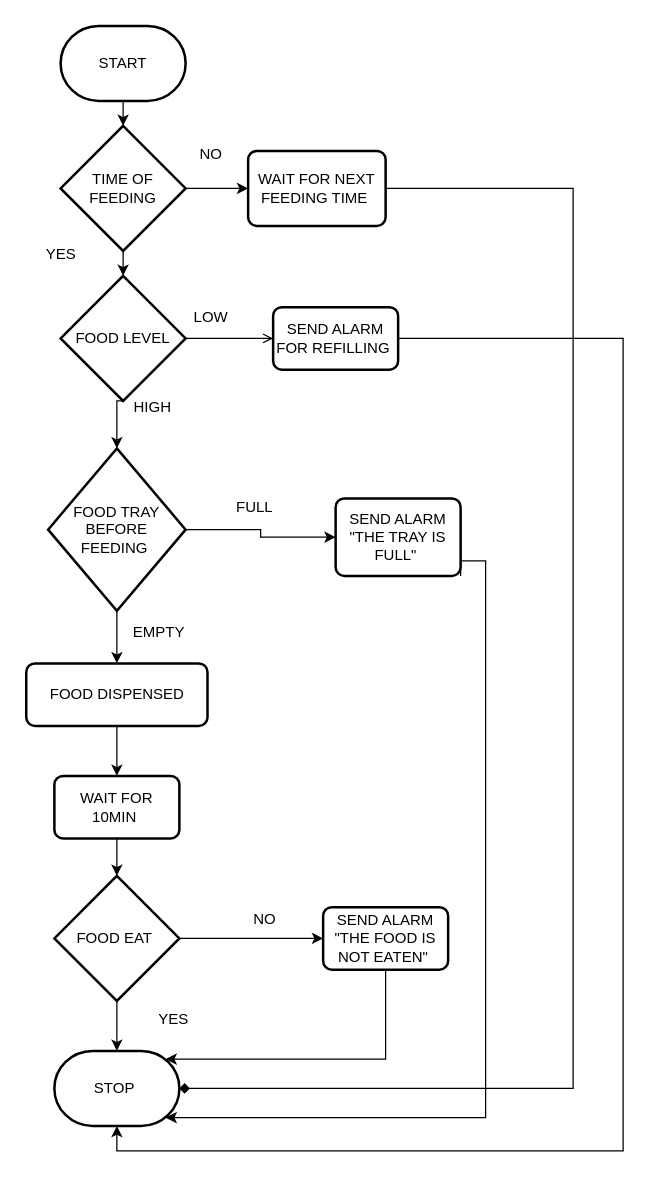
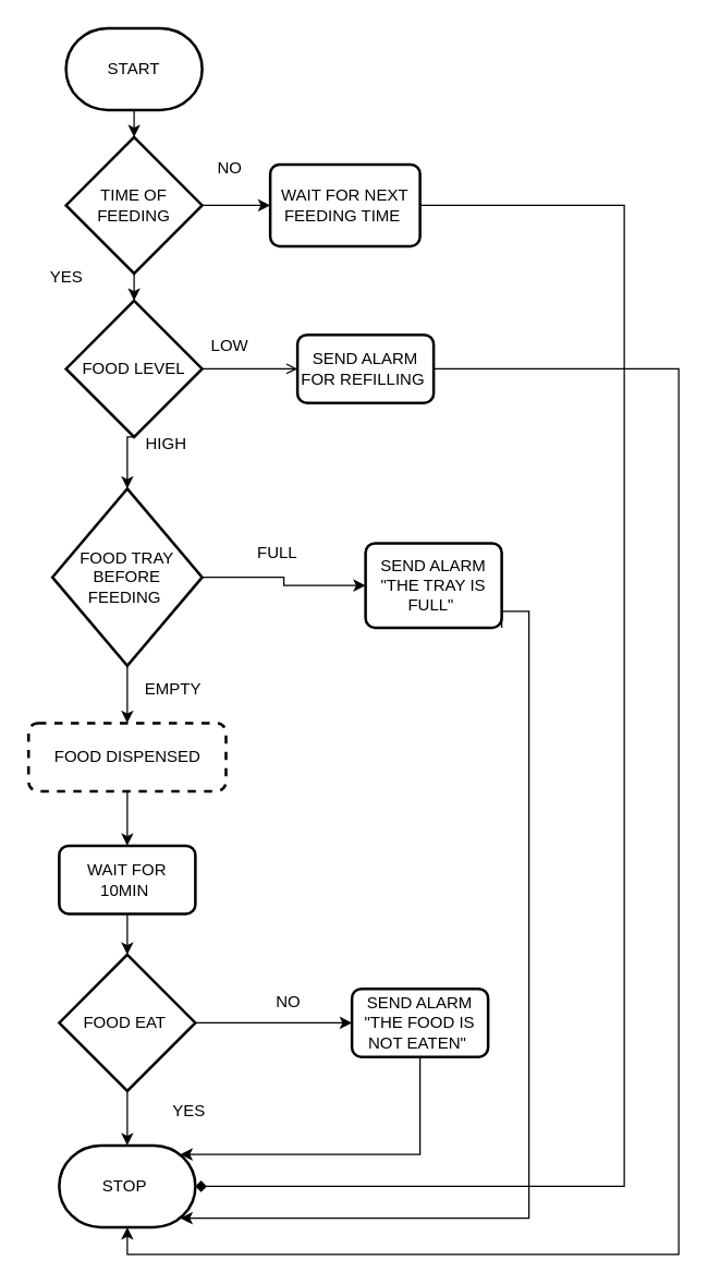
  <mxCell id="0" />
  <mxCell id="1" parent="0" />
  <mxCell id="2" style="edgeStyle=orthogonalEdgeStyle;rounded=0;orthogonalLoop=1;jettySize=auto;html=1;exitX=1;exitY=0.5;exitDx=0;exitDy=0;exitPerimeter=0;" parent="1" source="3" edge="1"><mxGeometry relative="1" as="geometry"><mxPoint x="198" y="150" as="targetPoint" /></mxGeometry></mxCell>
  <mxCell id="3" value="TIME OF FEEDING" style="strokeWidth=2;html=1;shape=mxgraph.flowchart.decision;whiteSpace=wrap;" parent="1" vertex="1"><mxGeometry x="48" y="100" width="100" height="100" as="geometry" /></mxCell>
  <mxCell id="4" style="edgeStyle=orthogonalEdgeStyle;rounded=0;orthogonalLoop=1;jettySize=auto;html=1;exitX=1;exitY=0.5;exitDx=0;exitDy=0;exitPerimeter=0;endArrow=open;" parent="1" source="5" target="15" edge="1"><mxGeometry relative="1" as="geometry" /></mxCell>
  <mxCell id="5" value="FOOD LEVEL" style="strokeWidth=2;html=1;shape=mxgraph.flowchart.decision;whiteSpace=wrap;" parent="1" vertex="1"><mxGeometry x="48" y="220" width="100" height="100" as="geometry" /></mxCell>
  <mxCell id="6" style="edgeStyle=orthogonalEdgeStyle;rounded=0;orthogonalLoop=1;jettySize=auto;html=1;exitX=1;exitY=0.5;exitDx=0;exitDy=0;exitPerimeter=0;" parent="1" source="8" target="20" edge="1"><mxGeometry relative="1" as="geometry" /></mxCell>
  <mxCell id="7" style="edgeStyle=orthogonalEdgeStyle;rounded=0;orthogonalLoop=1;jettySize=auto;html=1;exitX=0.5;exitY=1;exitDx=0;exitDy=0;exitPerimeter=0;entryX=0.5;entryY=0;entryDx=0;entryDy=0;" parent="1" source="8" target="10" edge="1"><mxGeometry relative="1" as="geometry" /></mxCell>
  <mxCell id="8" value="FOOD TRAY BEFORE FEEDING&amp;nbsp;" style="strokeWidth=2;html=1;shape=mxgraph.flowchart.decision;whiteSpace=wrap;" parent="1" vertex="1"><mxGeometry x="38" y="358" width="110" height="130" as="geometry" /></mxCell>
  <mxCell id="9" style="edgeStyle=orthogonalEdgeStyle;rounded=0;orthogonalLoop=1;jettySize=auto;html=1;exitX=0.5;exitY=1;exitDx=0;exitDy=0;entryX=0.5;entryY=0;entryDx=0;entryDy=0;" parent="1" source="10" target="16" edge="1"><mxGeometry relative="1" as="geometry" /></mxCell>
- <mxCell id="10" value="FOOD DISPENSED" style="rounded=1;whiteSpace=wrap;html=1;absoluteArcSize=1;arcSize=14;strokeWidth=2;" parent="1" vertex="1"><mxGeometry x="20.5" y="530" width="145" height="50" as="geometry" /></mxCell>
+ <mxCell id="10" value="FOOD DISPENSED" style="rounded=1;whiteSpace=wrap;html=1;absoluteArcSize=1;arcSize=14;strokeWidth=2;dashed=1;" parent="1" vertex="1"><mxGeometry x="20.5" y="530" width="145" height="50" as="geometry" /></mxCell>
  <mxCell id="11" style="edgeStyle=orthogonalEdgeStyle;rounded=0;orthogonalLoop=1;jettySize=auto;html=1;exitX=0.5;exitY=1;exitDx=0;exitDy=0;exitPerimeter=0;entryX=0.5;entryY=0;entryDx=0;entryDy=0;entryPerimeter=0;" parent="1" target="3" edge="1"><mxGeometry relative="1" as="geometry"><mxPoint x="98" y="80" as="sourcePoint" /></mxGeometry></mxCell>
  <mxCell id="12" style="edgeStyle=orthogonalEdgeStyle;rounded=0;orthogonalLoop=1;jettySize=auto;html=1;exitX=0.5;exitY=1;exitDx=0;exitDy=0;exitPerimeter=0;entryX=0.5;entryY=0;entryDx=0;entryDy=0;entryPerimeter=0;" parent="1" source="3" target="5" edge="1"><mxGeometry relative="1" as="geometry" /></mxCell>
  <mxCell id="13" style="edgeStyle=orthogonalEdgeStyle;rounded=0;orthogonalLoop=1;jettySize=auto;html=1;exitX=0.5;exitY=1;exitDx=0;exitDy=0;exitPerimeter=0;entryX=0.5;entryY=0;entryDx=0;entryDy=0;entryPerimeter=0;" parent="1" source="5" target="8" edge="1"><mxGeometry relative="1" as="geometry" /></mxCell>
  <mxCell id="14" value="WAIT FOR NEXT FEEDING TIME&amp;nbsp;" style="rounded=1;whiteSpace=wrap;html=1;absoluteArcSize=1;arcSize=14;strokeWidth=2;" parent="1" vertex="1"><mxGeometry x="198" y="120" width="110" height="60" as="geometry" /></mxCell>
  <mxCell id="15" value="SEND ALARM FOR REFILLING&amp;nbsp;" style="rounded=1;whiteSpace=wrap;html=1;absoluteArcSize=1;arcSize=14;strokeWidth=2;" parent="1" vertex="1"><mxGeometry x="218" y="245" width="100" height="50" as="geometry" /></mxCell>
  <mxCell id="16" value="WAIT FOR 10MIN&amp;nbsp;" style="rounded=1;whiteSpace=wrap;html=1;absoluteArcSize=1;arcSize=14;strokeWidth=2;" parent="1" vertex="1"><mxGeometry x="43" y="620" width="100" height="50" as="geometry" /></mxCell>
  <mxCell id="17" value="LOW" style="text;html=1;align=center;verticalAlign=middle;resizable=0;points=[];autosize=1;strokeColor=none;fillColor=none;" parent="1" vertex="1"><mxGeometry x="143" y="238" width="50" height="30" as="geometry" /></mxCell>
  <mxCell id="18" value="HIGH&amp;nbsp;" style="text;html=1;align=center;verticalAlign=middle;resizable=0;points=[];autosize=1;strokeColor=none;fillColor=none;" parent="1" vertex="1"><mxGeometry x="93" y="310" width="60" height="30" as="geometry" /></mxCell>
  <mxCell id="19" value="FULL" style="text;html=1;align=center;verticalAlign=middle;resizable=0;points=[];autosize=1;strokeColor=none;fillColor=none;" parent="1" vertex="1"><mxGeometry x="178" y="390" width="50" height="30" as="geometry" /></mxCell>
  <mxCell id="20" value="SEND ALARM &quot;THE TRAY IS FULL&quot;&amp;nbsp;" style="rounded=1;whiteSpace=wrap;html=1;absoluteArcSize=1;arcSize=14;strokeWidth=2;" parent="1" vertex="1"><mxGeometry x="268" y="398" width="100" height="62" as="geometry" /></mxCell>
  <mxCell id="21" value="EMPTY&amp;nbsp;" style="text;html=1;align=center;verticalAlign=middle;resizable=0;points=[];autosize=1;strokeColor=none;fillColor=none;" parent="1" vertex="1"><mxGeometry x="93" y="490" width="70" height="30" as="geometry" /></mxCell>
  <mxCell id="22" value="NO" style="text;html=1;align=center;verticalAlign=middle;resizable=0;points=[];autosize=1;strokeColor=none;fillColor=none;" parent="1" vertex="1"><mxGeometry x="148" y="108" width="40" height="30" as="geometry" /></mxCell>
  <mxCell id="23" value="YES" style="text;html=1;align=center;verticalAlign=middle;resizable=0;points=[];autosize=1;strokeColor=none;fillColor=none;" parent="1" vertex="1"><mxGeometry x="23" y="188" width="50" height="30" as="geometry" /></mxCell>
  <mxCell id="24" style="edgeStyle=orthogonalEdgeStyle;rounded=0;orthogonalLoop=1;jettySize=auto;html=1;exitX=1;exitY=0.5;exitDx=0;exitDy=0;exitPerimeter=0;entryX=0;entryY=0.5;entryDx=0;entryDy=0;" parent="1" source="25" target="29" edge="1"><mxGeometry relative="1" as="geometry" /></mxCell>
  <mxCell id="25" value="FOOD EAT&amp;nbsp;" style="strokeWidth=2;html=1;shape=mxgraph.flowchart.decision;whiteSpace=wrap;" parent="1" vertex="1"><mxGeometry x="43" y="700" width="100" height="100" as="geometry" /></mxCell>
  <mxCell id="26" style="edgeStyle=orthogonalEdgeStyle;rounded=0;orthogonalLoop=1;jettySize=auto;html=1;exitX=0.5;exitY=1;exitDx=0;exitDy=0;entryX=0.5;entryY=0;entryDx=0;entryDy=0;entryPerimeter=0;" parent="1" source="16" target="25" edge="1"><mxGeometry relative="1" as="geometry" /></mxCell>
  <mxCell id="27" style="edgeStyle=orthogonalEdgeStyle;rounded=0;orthogonalLoop=1;jettySize=auto;html=1;exitX=0.5;exitY=1;exitDx=0;exitDy=0;exitPerimeter=0;entryX=0.5;entryY=0;entryDx=0;entryDy=0;entryPerimeter=0;" parent="1" source="25" edge="1"><mxGeometry relative="1" as="geometry"><mxPoint x="93" y="840" as="targetPoint" /></mxGeometry></mxCell>
  <mxCell id="28" value="YES" style="text;html=1;align=center;verticalAlign=middle;resizable=0;points=[];autosize=1;strokeColor=none;fillColor=none;" parent="1" vertex="1"><mxGeometry x="113" y="800" width="50" height="30" as="geometry" /></mxCell>
  <mxCell id="29" value="SEND ALARM &quot;THE FOOD IS NOT EATEN&quot;&amp;nbsp;" style="rounded=1;whiteSpace=wrap;html=1;absoluteArcSize=1;arcSize=14;strokeWidth=2;" parent="1" vertex="1"><mxGeometry x="258" y="725" width="100" height="50" as="geometry" /></mxCell>
  <mxCell id="30" value="NO" style="text;html=1;align=center;verticalAlign=middle;resizable=0;points=[];autosize=1;strokeColor=none;fillColor=none;" parent="1" vertex="1"><mxGeometry x="191" y="720" width="40" height="30" as="geometry" /></mxCell>
  <mxCell id="31" value="START" style="strokeWidth=2;html=1;shape=mxgraph.flowchart.terminator;whiteSpace=wrap;" parent="1" vertex="1"><mxGeometry x="48" y="20" width="100" height="60" as="geometry" /></mxCell>
  <mxCell id="32" value="STOP&amp;nbsp;" style="strokeWidth=2;html=1;shape=mxgraph.flowchart.terminator;whiteSpace=wrap;" parent="1" vertex="1"><mxGeometry x="43" y="840" width="100" height="60" as="geometry" /></mxCell>
  <mxCell id="33" style="edgeStyle=orthogonalEdgeStyle;rounded=0;orthogonalLoop=1;jettySize=auto;html=1;exitX=1;exitY=0.5;exitDx=0;exitDy=0;entryX=1;entryY=0.5;entryDx=0;entryDy=0;entryPerimeter=0;endArrow=diamond;" parent="1" source="14" target="32" edge="1"><mxGeometry relative="1" as="geometry"><Array as="points"><mxPoint x="458" y="150" /><mxPoint x="458" y="870" /></Array></mxGeometry></mxCell>
  <mxCell id="34" style="edgeStyle=orthogonalEdgeStyle;rounded=0;orthogonalLoop=1;jettySize=auto;html=1;exitX=0.5;exitY=1;exitDx=0;exitDy=0;entryX=0.89;entryY=0.11;entryDx=0;entryDy=0;entryPerimeter=0;" edge="1" parent="1" source="29" target="32"><mxGeometry relative="1" as="geometry"><Array as="points"><mxPoint x="308" y="847" /></Array></mxGeometry></mxCell>
  <mxCell id="35" style="edgeStyle=orthogonalEdgeStyle;rounded=0;orthogonalLoop=1;jettySize=auto;html=1;exitX=1;exitY=1;exitDx=0;exitDy=0;entryX=0.89;entryY=0.89;entryDx=0;entryDy=0;entryPerimeter=0;" edge="1" parent="1" source="20" target="32"><mxGeometry relative="1" as="geometry"><Array as="points"><mxPoint x="388" y="448" /><mxPoint x="388" y="893" /></Array></mxGeometry></mxCell>
  <mxCell id="36" style="edgeStyle=orthogonalEdgeStyle;rounded=0;orthogonalLoop=1;jettySize=auto;html=1;entryX=0.5;entryY=1;entryDx=0;entryDy=0;entryPerimeter=0;" edge="1" parent="1" source="15" target="32"><mxGeometry relative="1" as="geometry"><Array as="points"><mxPoint x="498" y="270" /><mxPoint x="498" y="920" /><mxPoint x="93" y="920" /></Array></mxGeometry></mxCell>
